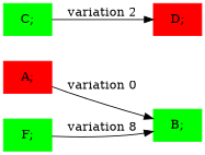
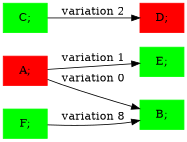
  digraph {
    rankdir=LR
    node [color=green shape=box style=filled]
    n1 [color=red label="A;"]
    n2 [label="B;"]
+   n3 [label="E;"]
    n4 [label="C;"]
    n5 [color=red label="D;"]
    n6 [label="F;"]
    n1 -> n2 [label="variation 0"]
+   n1 -> n3 [label="variation 1"]
    n4 -> n5 [label="variation 2"]
    n6 -> n2 [label="variation 8"]
  }
